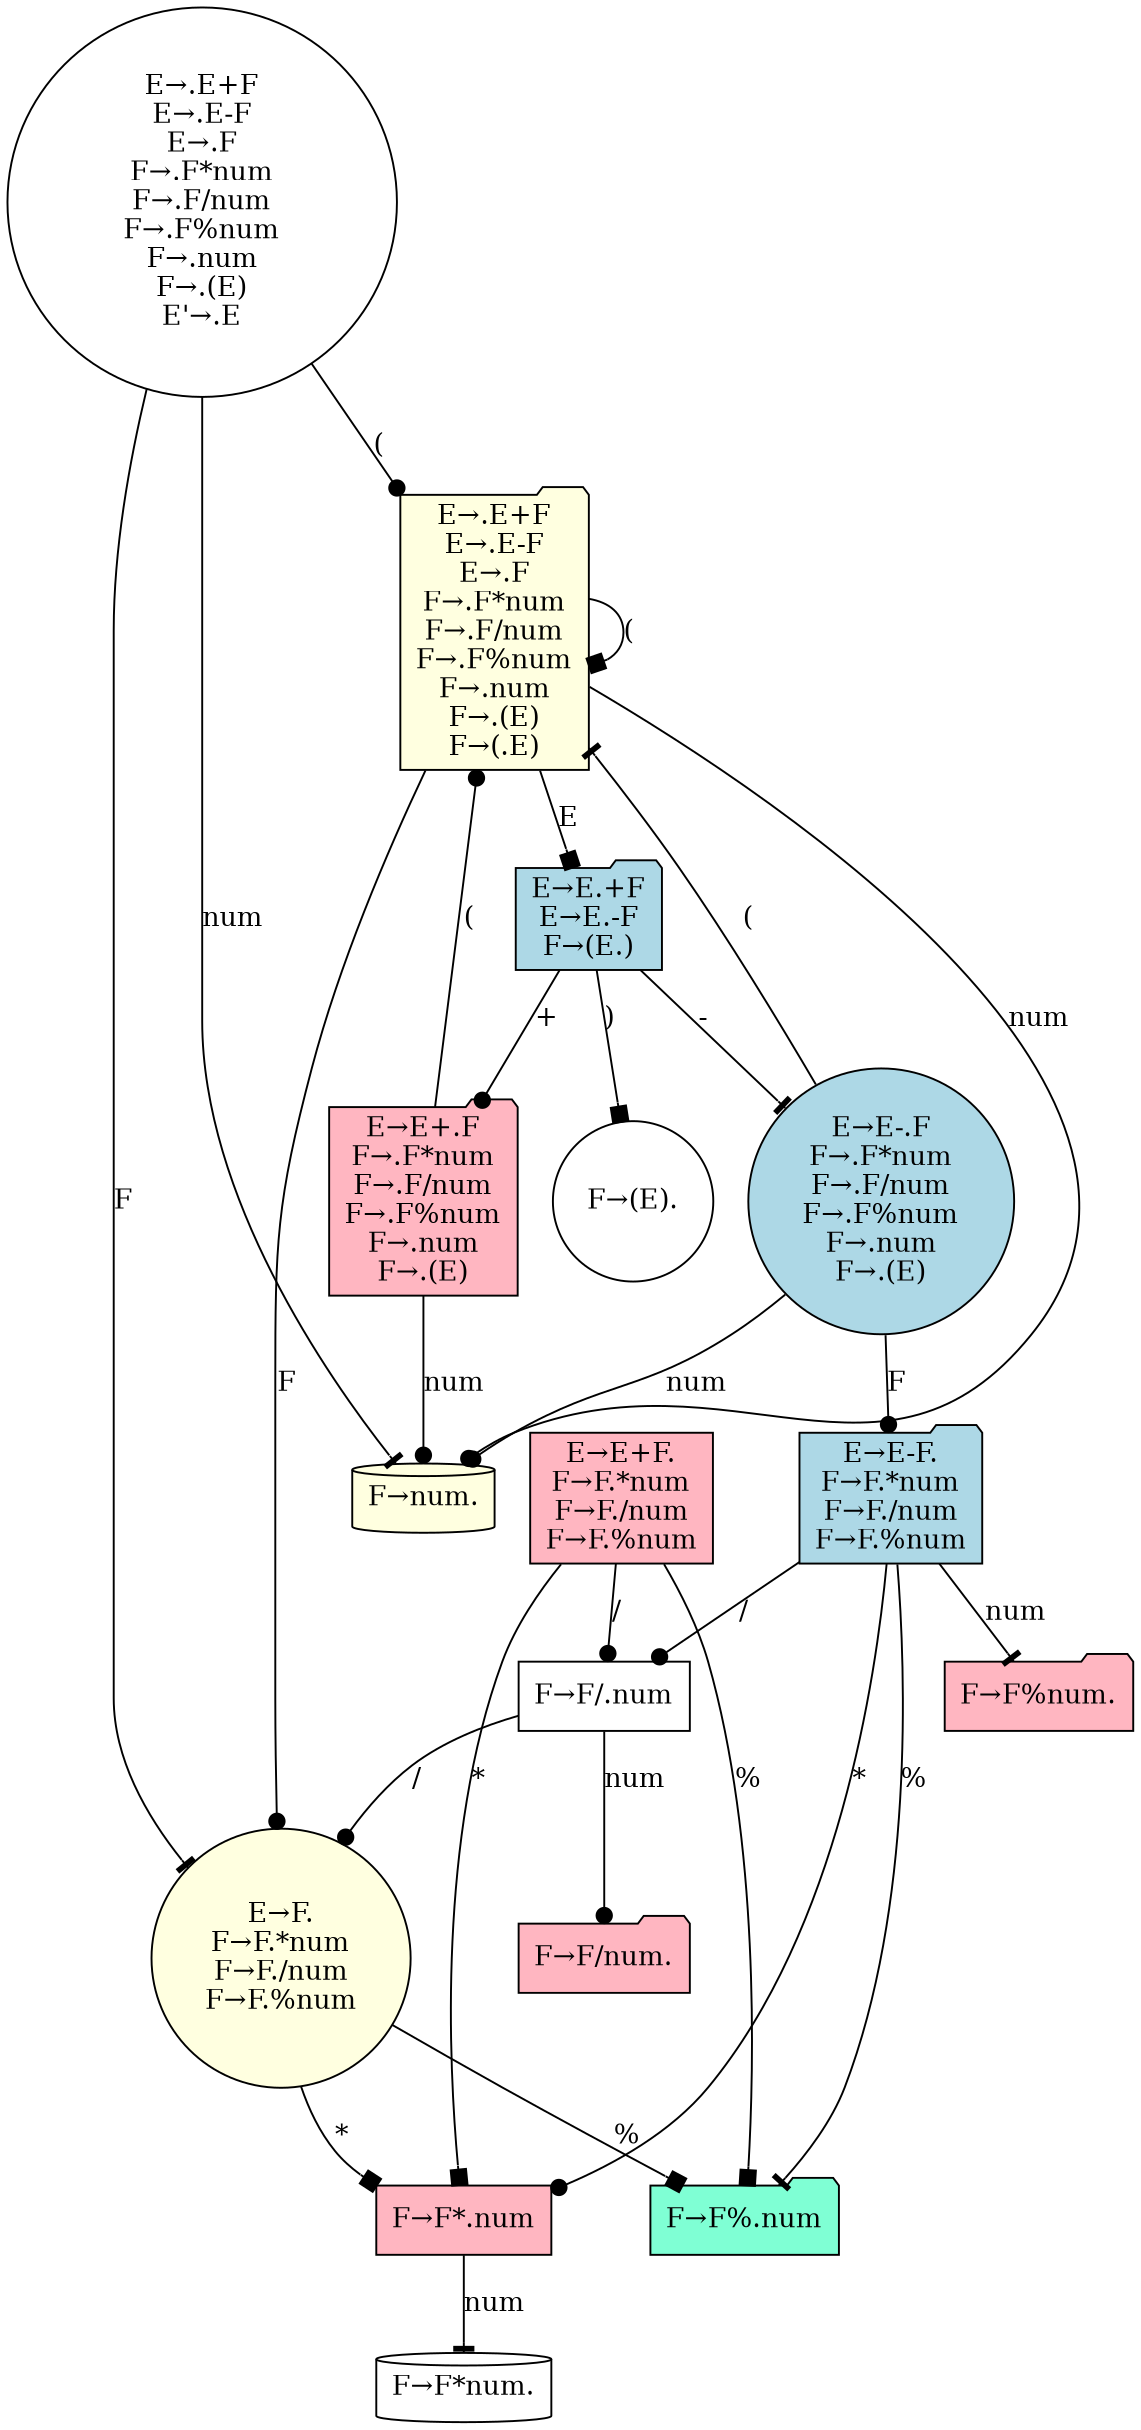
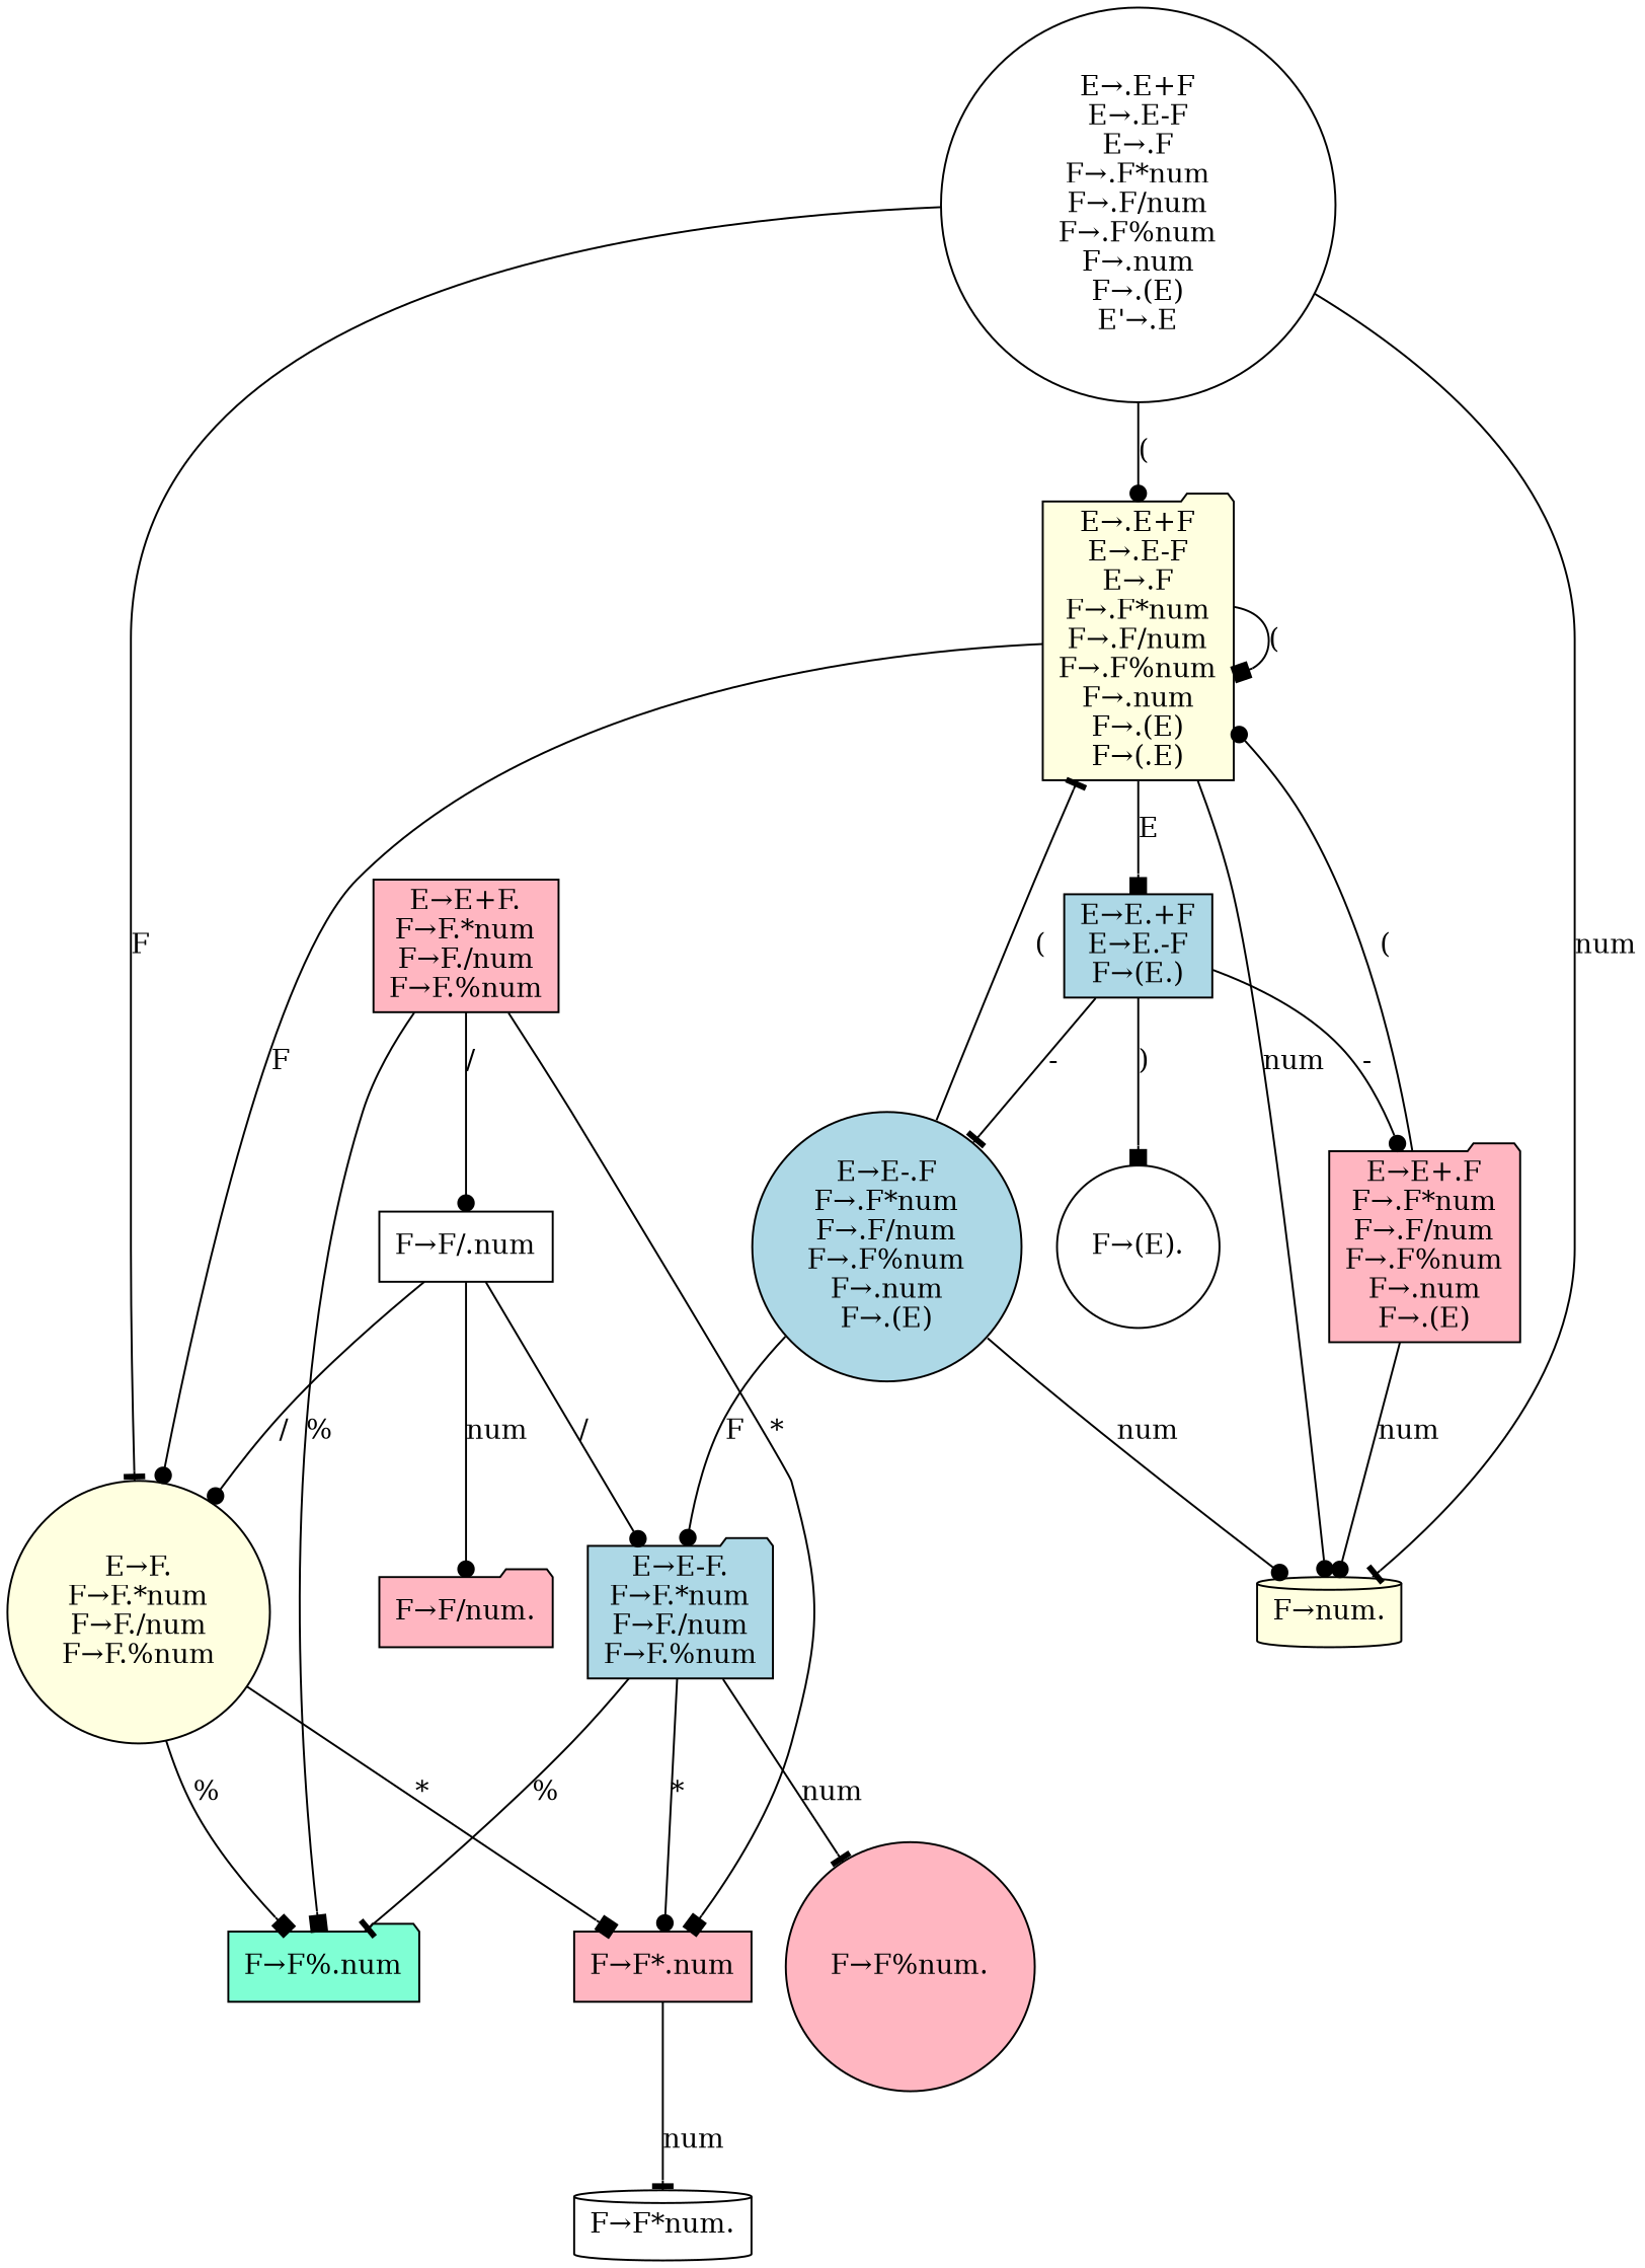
  digraph {
    node [fillcolor=lightpink shape=folder style=filled]
    edge [arrowhead=dot]
    n1 [fillcolor=white label="E→.E+F\nE→.E-F\nE→.F\nF→.F*num\nF→.F/num\nF→.F%num\nF→.num\nF→.(E)\nE'→.E" shape=circle]
    n2 [fillcolor=lightyellow label="E→.E+F\nE→.E-F\nE→.F\nF→.F*num\nF→.F/num\nF→.F%num\nF→.num\nF→.(E)\nF→(.E)"]
    n3 [fillcolor=lightyellow label="E→F.\nF→F.*num\nF→F./num\nF→F.%num" shape=circle]
    n4 [fillcolor=lightyellow label="F→num." shape=cylinder]
-   n5 [fillcolor=lightblue label="E→E.+F\nE→E.-F\nF→(E.)"]
+   n5 [fillcolor=lightblue label="E→E.+F\nE→E.-F\nF→(E.)" shape=box]
    n6 [label="F→F*.num" shape=box]
    n7 [fillcolor=aquamarine label="F→F%.num"]
    n8 [fillcolor=lightblue label="E→E-.F\nF→.F*num\nF→.F/num\nF→.F%num\nF→.num\nF→.(E)" shape=circle]
    n9 [label="E→E+.F\nF→.F*num\nF→.F/num\nF→.F%num\nF→.num\nF→.(E)"]
    n10 [fillcolor=white label="F→(E)." shape=circle]
    n11 [fillcolor=white label="F→F/.num" shape=box]
    n12 [label="F→F/num."]
    n13 [fillcolor=white label="F→F*num." shape=cylinder]
    n14 [fillcolor=lightblue label="E→E-F.\nF→F.*num\nF→F./num\nF→F.%num"]
-   n15 [label="F→F%num."]
+   n15 [label="F→F%num." shape=circle]
    n16 [label="E→E+F.\nF→F.*num\nF→F./num\nF→F.%num" shape=box]
    n1 -> n2 [label="("]
    n1 -> n3 [arrowhead=tee label=F]
    n1 -> n4 [arrowhead=tee label=num]
    n2 -> n2 [arrowhead=box label="("]
    n2 -> n3 [label=F]
    n2 -> n4 [label=num]
    n2 -> n5 [arrowhead=box label=E]
    n3 -> n6 [arrowhead=box label="*"]
    n3 -> n7 [arrowhead=box label="%"]
    n5 -> n8 [arrowhead=tee label="-"]
-   n5 -> n9 [label="+"]
+   n5 -> n9 [label="-"]
    n5 -> n10 [arrowhead=box label=")"]
    n6 -> n13 [arrowhead=tee label=num]
    n8 -> n2 [arrowhead=tee label="("]
    n8 -> n4 [label=num]
    n8 -> n14 [label=F]
    n9 -> n2 [label="("]
    n9 -> n4 [label=num]
    n11 -> n3 [label="/"]
    n11 -> n12 [label=num]
    n14 -> n6 [label="*"]
    n14 -> n7 [arrowhead=tee label="%"]
-   n14 -> n11 [label="/"]
+   n11 -> n14 [label="/"]
    n14 -> n15 [arrowhead=tee label=num]
    n16 -> n6 [arrowhead=box label="*"]
    n16 -> n7 [arrowhead=box label="%"]
    n16 -> n11 [label="/"]
  }
